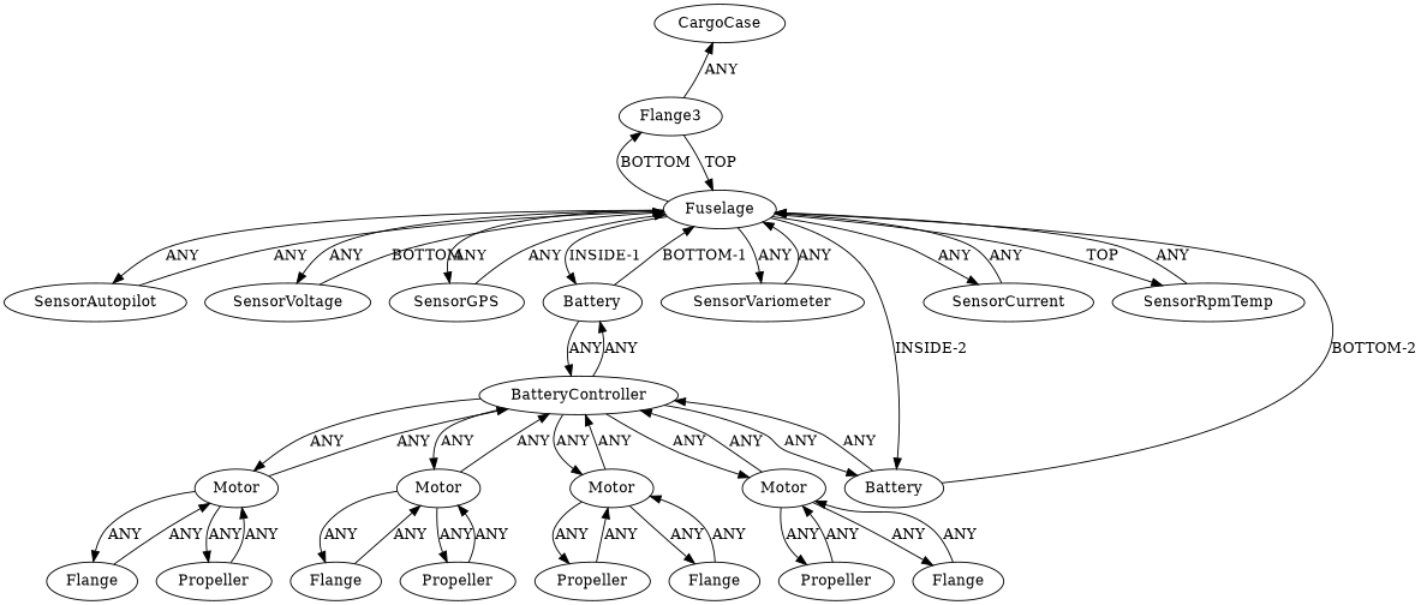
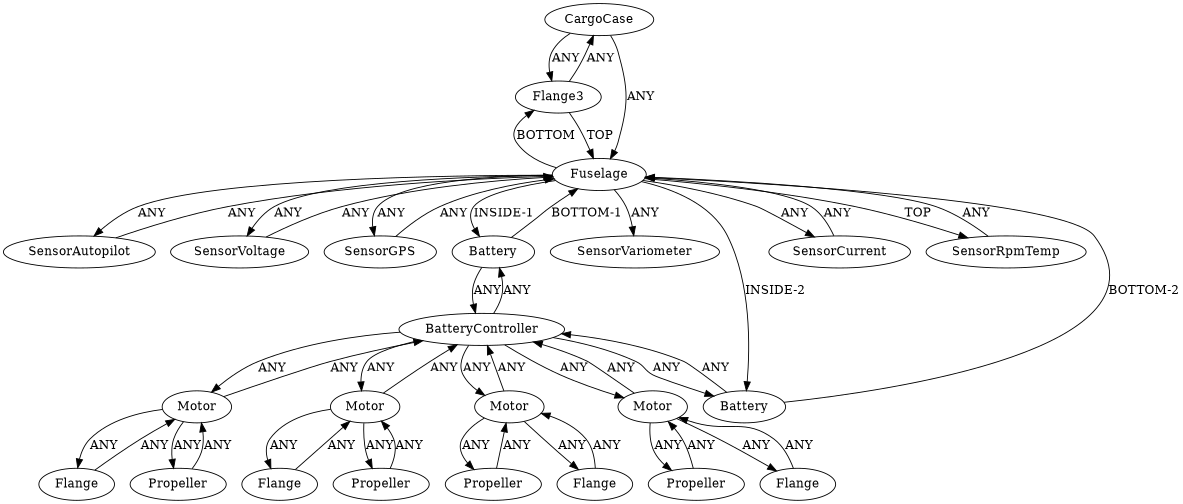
  digraph {
    n1 [instance=CargoCase_instance_1 label=CargoCase]
    n2 [instance=Hub3_instance_4 label=Flange3]
    n3 [instance=Fuselage_instance_1 label=Fuselage]
    n4 [instance=SensorAutopilot_instance_1 label=SensorAutopilot]
    n5 [instance=SensorVoltage_instance_1 label=SensorVoltage]
    n6 [instance=SensorGPS_instance_1 label=SensorGPS]
    n7 [instance=Battery_instance_1 label=Battery]
    n8 [instance=SensorVariometer_instance_1 label=SensorVariometer]
    n9 [instance=Battery_instance_2 label=Battery]
    n10 [instance=SensorCurrent_instance_1 label=SensorCurrent]
    n11 [instance=SensorRpmTemp_instance_1 label=SensorRpmTemp]
    n12 [instance=BatteryController_instance_1 label=BatteryController]
    n13 [instance=Flange_instance_1 label=Flange]
    n14 [instance=Motor_instance_1 label=Motor]
    n15 [instance=Propeller_instance_1 label=Propeller]
    n16 [instance=Motor_instance_4 label=Motor]
    n17 [instance=Motor_instance_2 label=Motor]
    n18 [instance=Motor_instance_3 label=Motor]
    n19 [instance=Flange_instance_2 label=Flange]
    n20 [instance=Propeller_instance_4 label=Propeller]
    n21 [instance=Propeller_instance_2 label=Propeller]
    n22 [instance=Flange_instance_3 label=Flange]
    n23 [instance=Propeller_instance_3 label=Propeller]
    n24 [instance=Flange_instance_4 label=Flange]
+   n1 -> n2 [label=ANY]
    n2 -> n1 [label=ANY]
    n2 -> n3 [label=TOP]
    n3 -> n2 [label=BOTTOM]
    n3 -> n4 [label=ANY]
    n3 -> n5 [label=ANY]
    n3 -> n6 [label=ANY]
    n3 -> n7 [label="INSIDE-1"]
    n3 -> n8 [label=ANY]
    n3 -> n9 [label="INSIDE-2"]
    n3 -> n10 [label=ANY]
    n3 -> n11 [label=TOP]
    n4 -> n3 [label=ANY]
-   n5 -> n3 [label=BOTTOM]
+   n5 -> n3 [label=ANY]
    n6 -> n3 [label=ANY]
    n7 -> n3 [label="BOTTOM-1"]
    n7 -> n12 [label=ANY]
-   n8 -> n3 [label=ANY]
+   n1 -> n3 [label=ANY]
    n9 -> n3 [label="BOTTOM-2"]
    n9 -> n12 [label=ANY]
    n10 -> n3 [label=ANY]
    n11 -> n3 [label=ANY]
    n12 -> n7 [label=ANY]
    n12 -> n9 [label=ANY]
    n12 -> n14 [label=ANY]
    n12 -> n16 [label=ANY]
    n12 -> n17 [label=ANY]
    n12 -> n18 [label=ANY]
    n13 -> n14 [label=ANY]
    n14 -> n12 [label=ANY]
    n14 -> n13 [label=ANY]
    n14 -> n15 [label=ANY]
    n15 -> n14 [label=ANY]
    n16 -> n12 [label=ANY]
    n16 -> n19 [label=ANY]
    n16 -> n20 [label=ANY]
    n17 -> n12 [label=ANY]
    n17 -> n21 [label=ANY]
    n17 -> n22 [label=ANY]
    n18 -> n12 [label=ANY]
    n18 -> n23 [label=ANY]
    n18 -> n24 [label=ANY]
    n19 -> n16 [label=ANY]
    n20 -> n16 [label=ANY]
    n21 -> n17 [label=ANY]
    n22 -> n17 [label=ANY]
    n23 -> n18 [label=ANY]
    n24 -> n18 [label=ANY]
  }
